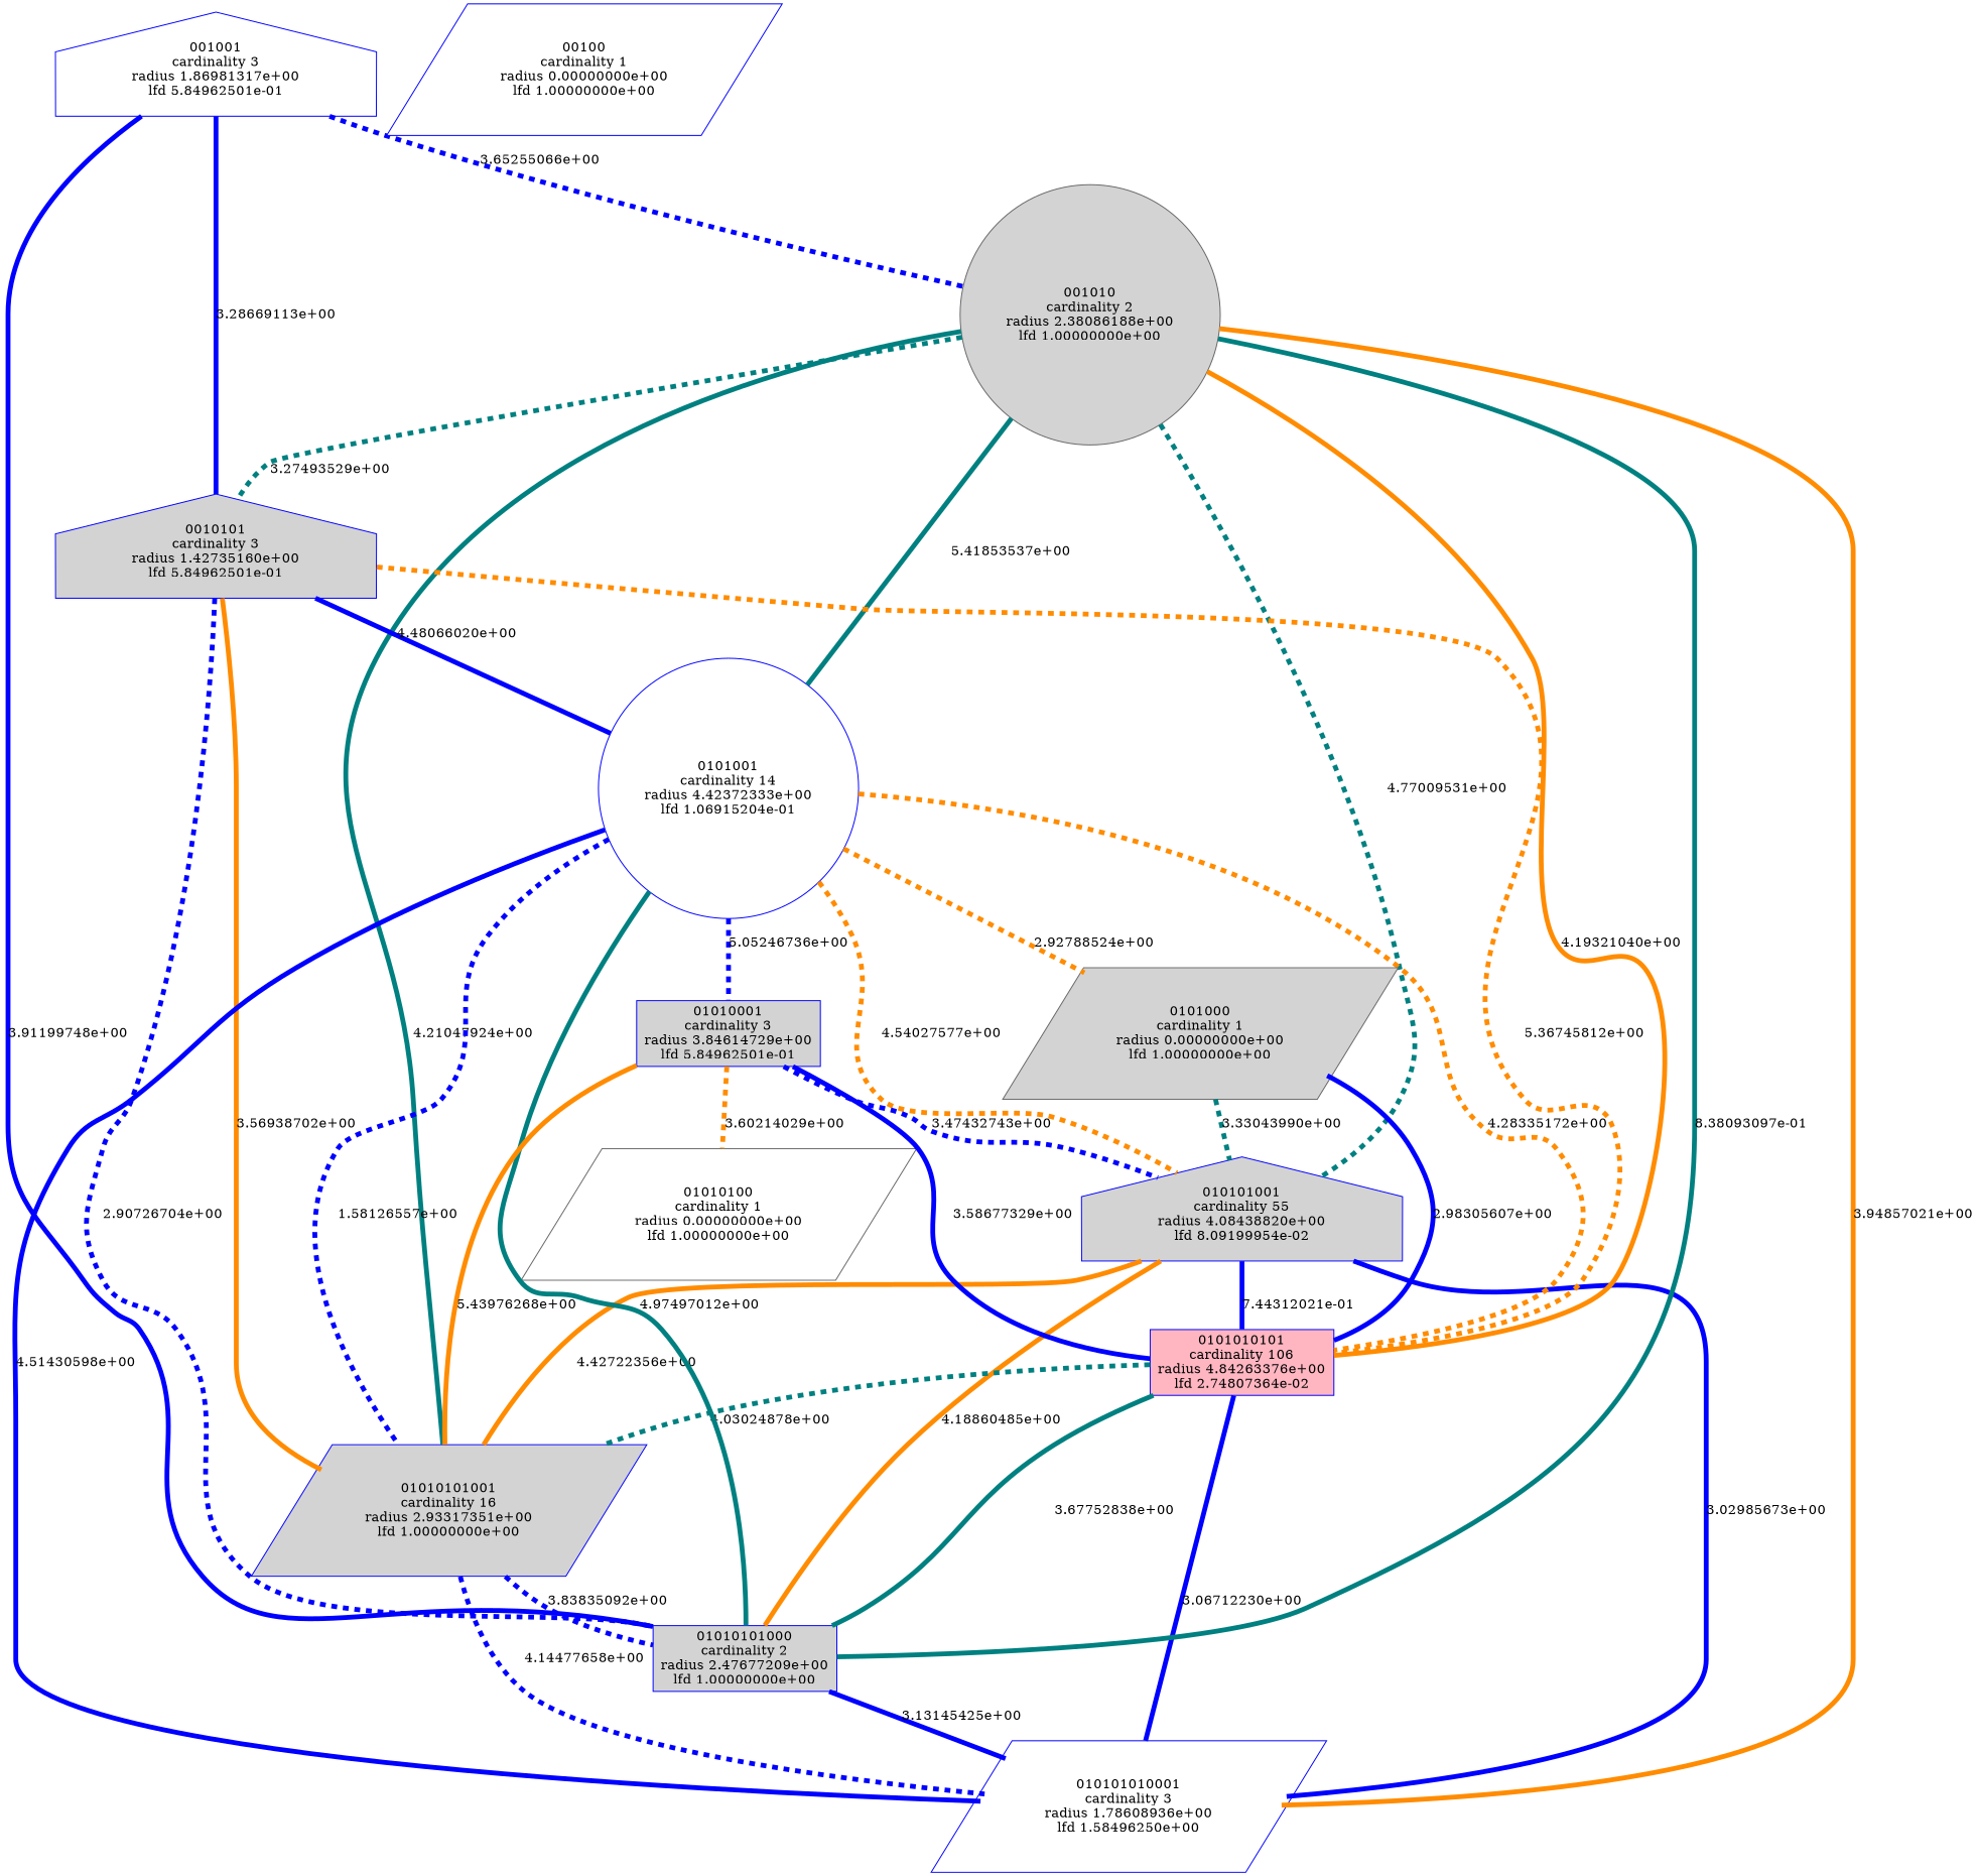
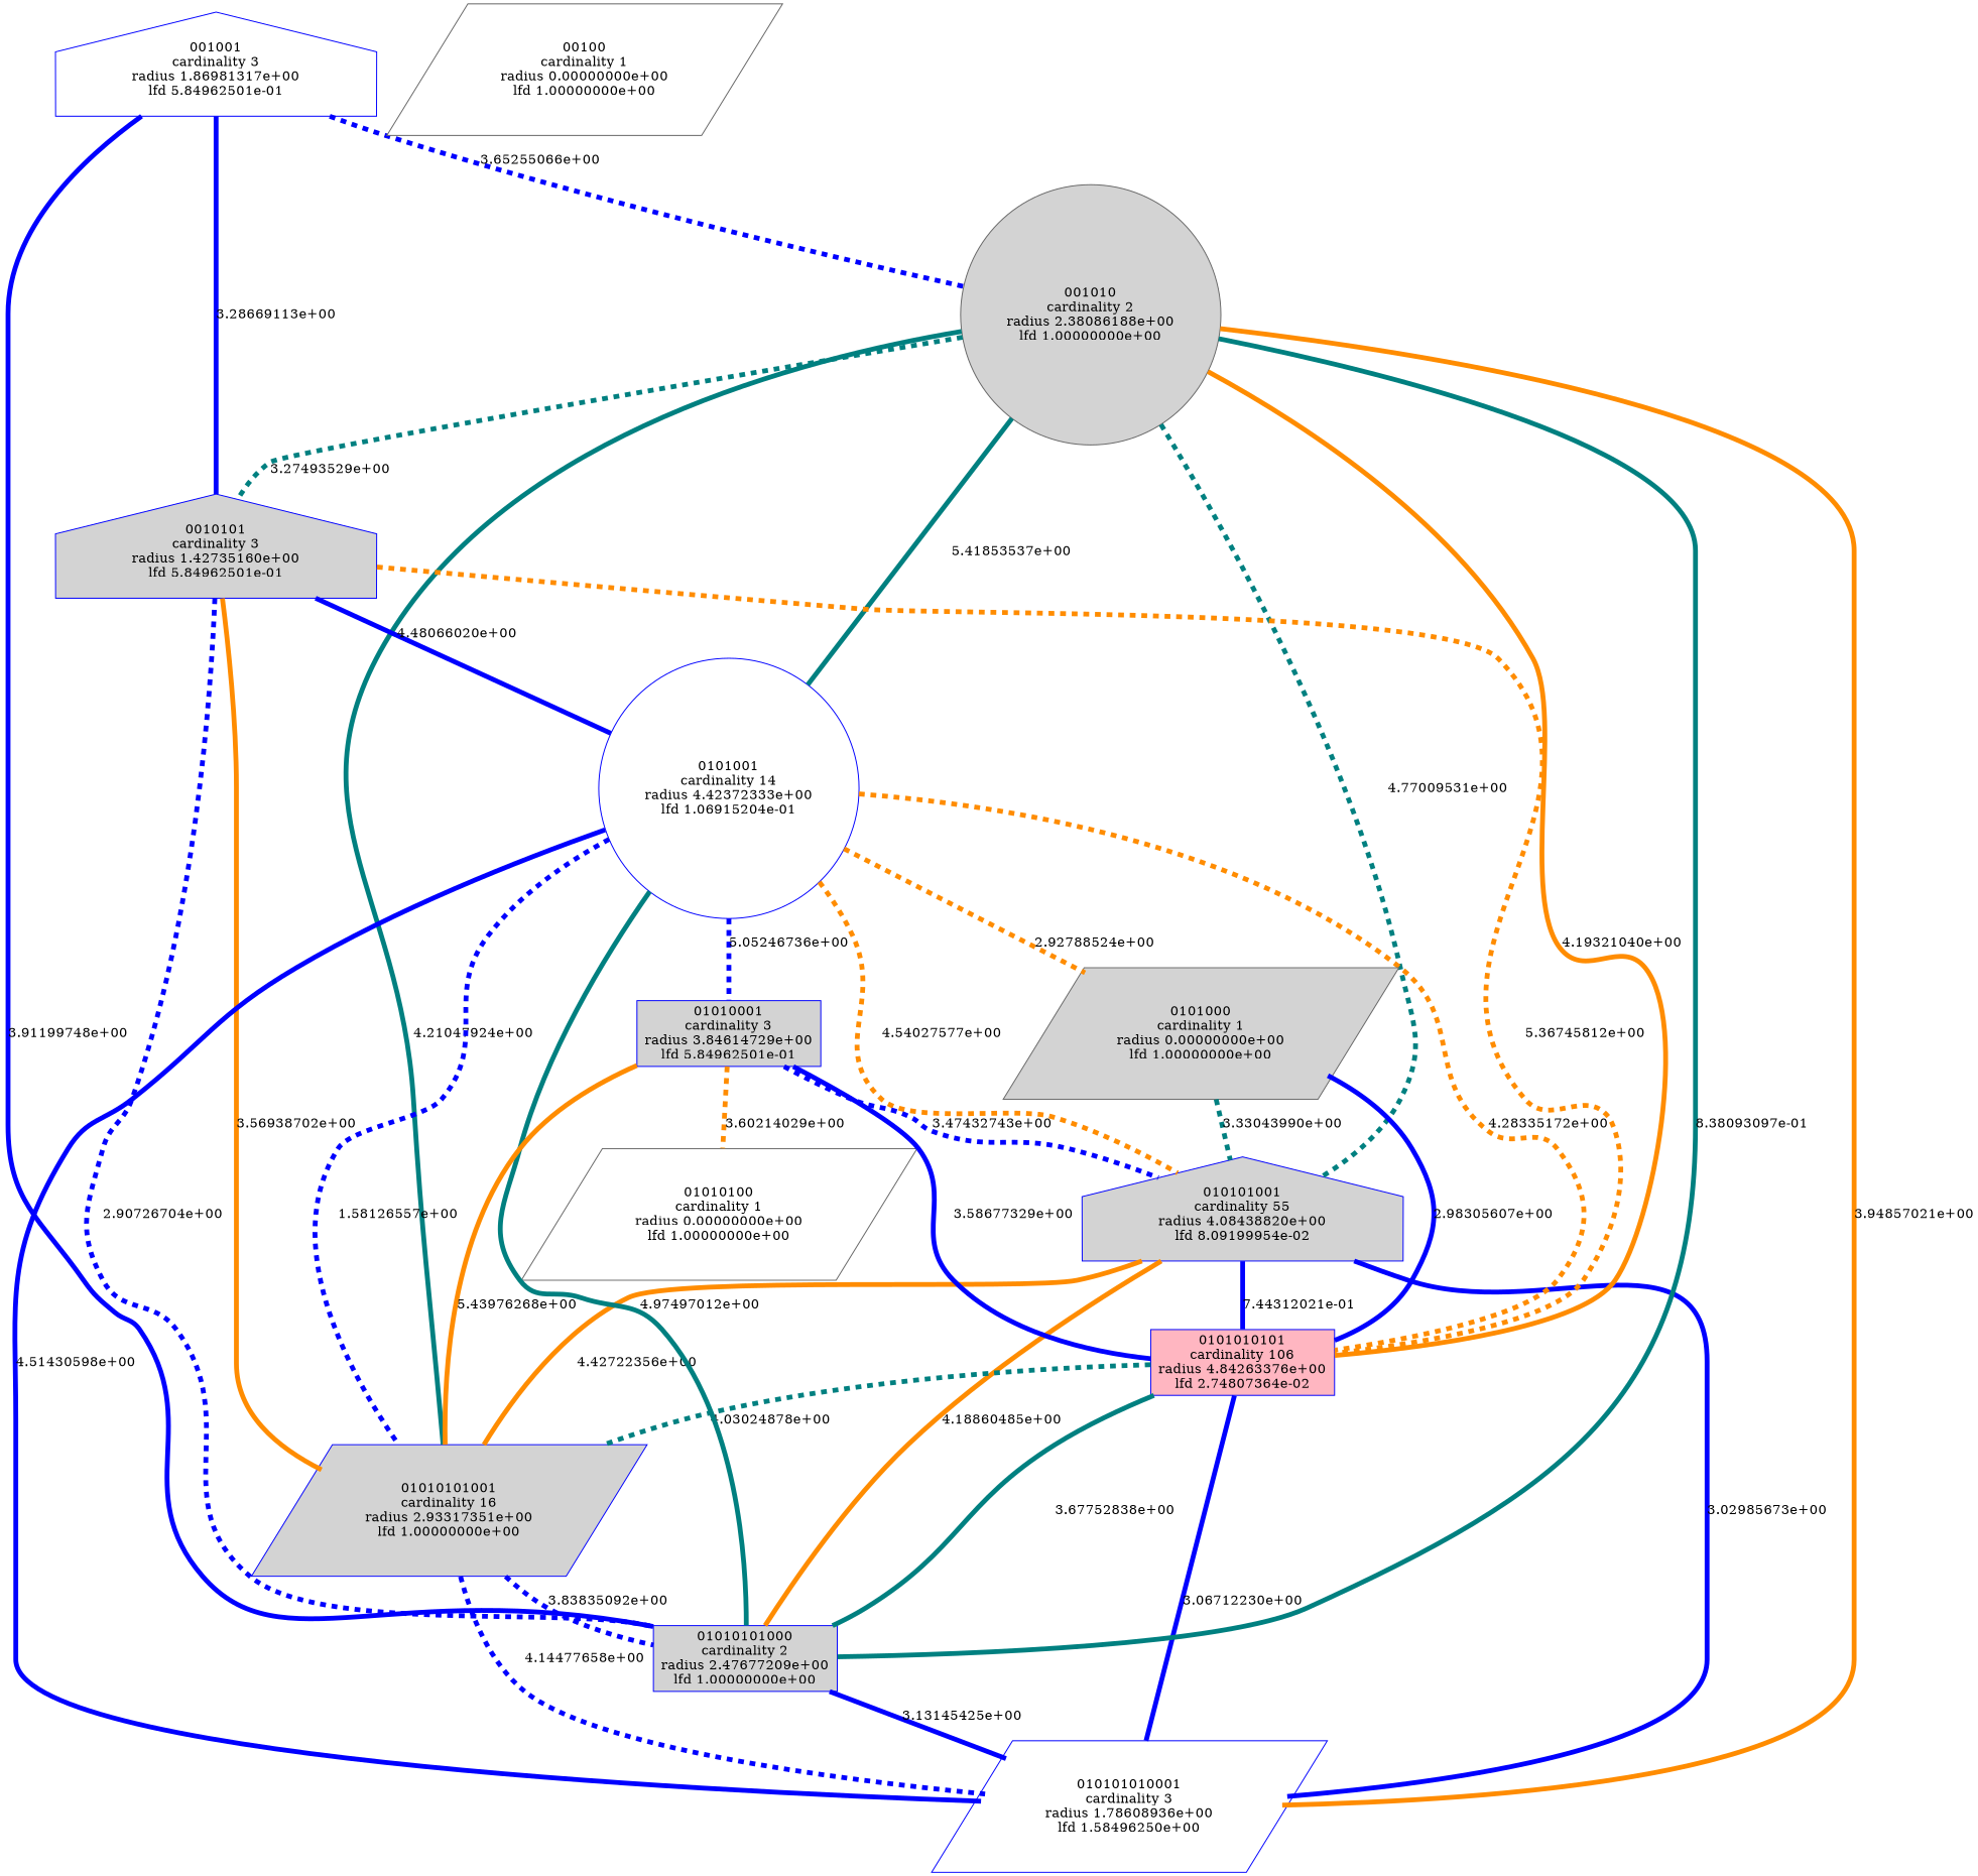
  graph {
    node [color=blue style=filled fillcolor=lightgrey shape=parallelogram]
    edge [labeldistance=10 penwidth=5 style=solid color=blue]
    n1 [label="010101001\ncardinality 55\nradius 4.08438820e+00\nlfd 8.09199954e-02" shape=house]
    n2 [label="01010101001\ncardinality 16\nradius 2.93317351e+00\nlfd 1.00000000e+00"]
    n3 [label="010101010001\ncardinality 3\nradius 1.78608936e+00\nlfd 1.58496250e+00" fillcolor=white]
    n4 [label="01010101000\ncardinality 2\nradius 2.47677209e+00\nlfd 1.00000000e+00" shape=box]
    n5 [label="0101010101\ncardinality 106\nradius 4.84263376e+00\nlfd 2.74807364e-02" fillcolor=lightpink shape=box]
    n6 [color=gray40 label="01010100\ncardinality 1\nradius 0.00000000e+00\nlfd 1.00000000e+00" fillcolor=white]
    n7 [color=gray40 label="001010\ncardinality 2\nradius 2.38086188e+00\nlfd 1.00000000e+00" shape=circle]
    n8 [label="0010101\ncardinality 3\nradius 1.42735160e+00\nlfd 5.84962501e-01" shape=house]
    n9 [label="0101001\ncardinality 14\nradius 4.42372333e+00\nlfd 1.06915204e-01" fillcolor=white shape=circle]
    n10 [label="01010001\ncardinality 3\nradius 3.84614729e+00\nlfd 5.84962501e-01" shape=box]
    n11 [color=gray40 label="0101000\ncardinality 1\nradius 0.00000000e+00\nlfd 1.00000000e+00"]
    n12 [label="001001\ncardinality 3\nradius 1.86981317e+00\nlfd 5.84962501e-01" fillcolor=white shape=house]
-   n13 [label="00100\ncardinality 1\nradius 0.00000000e+00\nlfd 1.00000000e+00" fillcolor=white]
+   n13 [color=gray40 label="00100\ncardinality 1\nradius 0.00000000e+00\nlfd 1.00000000e+00" fillcolor=white]
    n1 -- n2 [label="4.42722356e+00" color=darkorange]
    n1 -- n3 [label="3.02985673e+00"]
    n1 -- n4 [label="4.18860485e+00" color=darkorange]
    n1 -- n5 [label="7.44312021e-01"]
    n2 -- n3 [label="4.14477658e+00" style=dashed]
    n2 -- n4 [label="3.83835092e+00" style=dashed]
    n4 -- n3 [label="3.13145425e+00"]
    n5 -- n2 [label="4.03024878e+00" style=dashed color=teal]
    n5 -- n3 [label="3.06712230e+00"]
    n5 -- n4 [label="3.67752838e+00" color=teal]
    n7 -- n1 [label="4.77009531e+00" style=dashed color=teal]
    n7 -- n2 [label="4.21047924e+00" color=teal]
    n7 -- n3 [label="3.94857021e+00" color=darkorange]
    n7 -- n4 [label="8.38093097e-01" color=teal]
    n7 -- n5 [label="4.19321040e+00" color=darkorange]
    n7 -- n8 [label="3.27493529e+00" style=dashed color=teal]
    n7 -- n9 [label="5.41853537e+00" color=teal]
    n8 -- n2 [label="3.56938702e+00" color=darkorange]
    n8 -- n4 [label="2.90726704e+00" style=dashed]
    n8 -- n5 [label="5.36745812e+00" style=dashed color=darkorange]
    n8 -- n9 [label="4.48066020e+00"]
    n9 -- n1 [label="4.54027577e+00" style=dashed color=darkorange]
    n9 -- n2 [label="1.58126557e+00" style=dashed]
    n9 -- n3 [label="4.51430598e+00"]
    n9 -- n4 [label="4.97497012e+00" color=teal]
    n9 -- n5 [label="4.28335172e+00" style=dashed color=darkorange]
    n9 -- n10 [label="5.05246736e+00" style=dashed]
    n9 -- n11 [label="2.92788524e+00" style=dashed color=darkorange]
    n10 -- n1 [label="3.47432743e+00" style=dashed]
    n10 -- n2 [label="5.43976268e+00" color=darkorange]
    n10 -- n5 [label="3.58677329e+00"]
    n10 -- n6 [label="3.60214029e+00" style=dashed color=darkorange]
    n11 -- n1 [label="3.33043990e+00" style=dashed color=teal]
    n11 -- n5 [label="2.98305607e+00"]
    n12 -- n4 [label="3.91199748e+00"]
    n12 -- n7 [label="3.65255066e+00" style=dashed]
    n12 -- n8 [label="3.28669113e+00"]
  }
